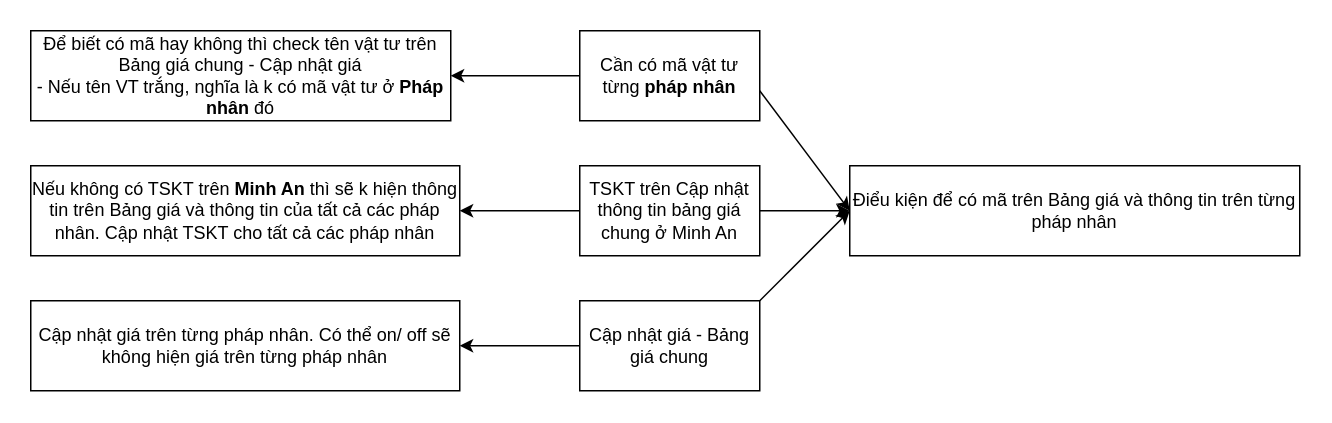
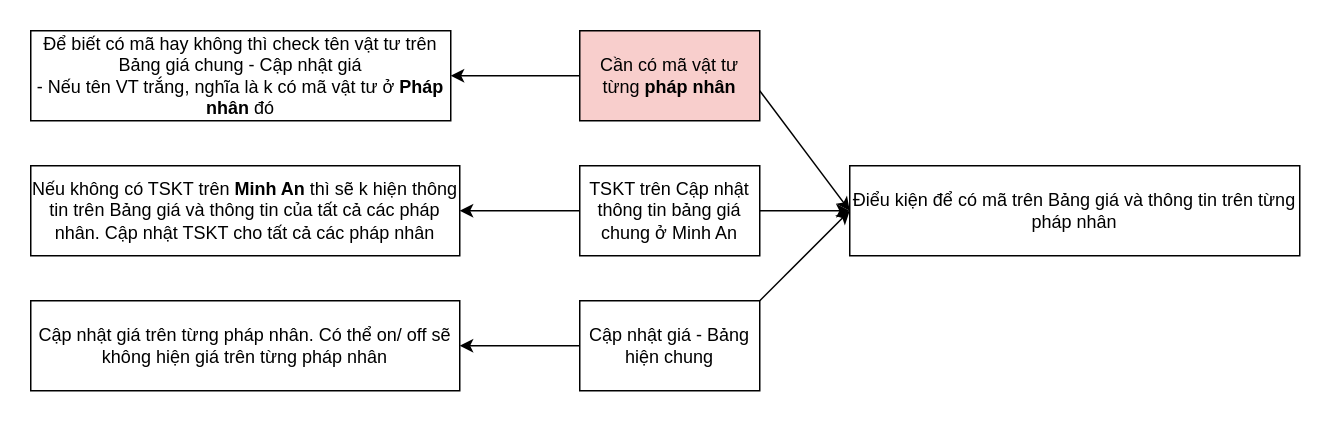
  <mxCell id="0" />
  <mxCell id="1" parent="0" />
  <mxCell id="2" value="&lt;div&gt;Điểu kiện để có mã trên Bảng giá và thông tin trên từng pháp nhân&lt;/div&gt;" style="rounded=0;whiteSpace=wrap;html=1;" vertex="1" parent="1"><mxGeometry x="566" y="110" width="300" height="60" as="geometry" /></mxCell>
  <mxCell id="3" value="" style="edgeStyle=orthogonalEdgeStyle;rounded=0;orthogonalLoop=1;jettySize=auto;html=1;" edge="1" parent="1" source="5"><mxGeometry relative="1" as="geometry"><mxPoint x="566" y="140" as="targetPoint" /></mxGeometry></mxCell>
  <mxCell id="4" value="" style="edgeStyle=orthogonalEdgeStyle;rounded=0;orthogonalLoop=1;jettySize=auto;html=1;" edge="1" parent="1" source="5" target="13"><mxGeometry relative="1" as="geometry" /></mxCell>
  <mxCell id="5" value="&lt;div&gt;TSKT trên Cập nhật thông tin bảng giá chung ở Minh An&lt;/div&gt;" style="rounded=0;whiteSpace=wrap;html=1;" vertex="1" parent="1"><mxGeometry x="386" y="110" width="120" height="60" as="geometry" /></mxCell>
  <mxCell id="6" value="" style="edgeStyle=orthogonalEdgeStyle;rounded=0;orthogonalLoop=1;jettySize=auto;html=1;" edge="1" parent="1" source="7" target="14"><mxGeometry relative="1" as="geometry" /></mxCell>
- <mxCell id="7" value="&lt;div&gt;Cập nhật giá - Bảng giá chung&lt;/div&gt;" style="rounded=0;whiteSpace=wrap;html=1;" vertex="1" parent="1"><mxGeometry x="386" y="200" width="120" height="60" as="geometry" /></mxCell>
+ <mxCell id="7" value="&lt;div&gt;Cập nhật giá - Bảng hiện chung&lt;/div&gt;" style="rounded=0;whiteSpace=wrap;html=1;" vertex="1" parent="1"><mxGeometry x="386" y="200" width="120" height="60" as="geometry" /></mxCell>
  <mxCell id="8" value="" style="edgeStyle=orthogonalEdgeStyle;rounded=0;orthogonalLoop=1;jettySize=auto;html=1;" edge="1" parent="1" source="9" target="12"><mxGeometry relative="1" as="geometry" /></mxCell>
- <mxCell id="9" value="&lt;div&gt;Cần có mã vật tư từng &lt;b&gt;pháp nhân&lt;/b&gt;&lt;/div&gt;" style="rounded=0;whiteSpace=wrap;html=1;" vertex="1" parent="1"><mxGeometry x="386" y="20" width="120" height="60" as="geometry" /></mxCell>
+ <mxCell id="9" value="&lt;div&gt;Cần có mã vật tư từng &lt;b&gt;pháp nhân&lt;/b&gt;&lt;/div&gt;" style="rounded=0;whiteSpace=wrap;html=1;fillColor=#f8cecc;" vertex="1" parent="1"><mxGeometry x="386" y="20" width="120" height="60" as="geometry" /></mxCell>
  <mxCell id="10" value="" style="endArrow=classic;html=1;rounded=0;entryX=0;entryY=0.5;entryDx=0;entryDy=0;" edge="1" parent="1"><mxGeometry width="50" height="50" relative="1" as="geometry"><mxPoint x="506" y="200" as="sourcePoint" /><mxPoint x="566" y="140" as="targetPoint" /></mxGeometry></mxCell>
  <mxCell id="11" value="" style="endArrow=classic;html=1;rounded=0;entryX=0;entryY=0.5;entryDx=0;entryDy=0;" edge="1" parent="1"><mxGeometry width="50" height="50" relative="1" as="geometry"><mxPoint x="506" y="60" as="sourcePoint" /><mxPoint x="566" y="140" as="targetPoint" /></mxGeometry></mxCell>
  <mxCell id="12" value="&lt;div&gt;Để biết có mã hay không thì check tên vật tư trên Bảng giá chung - Cập nhật giá&lt;br&gt;- Nếu tên VT trắng, nghĩa là k có mã vật tư ở &lt;b&gt;Pháp nhân &lt;/b&gt;đó&lt;/div&gt;" style="rounded=0;whiteSpace=wrap;html=1;" vertex="1" parent="1"><mxGeometry y="20" width="280" height="60" as="geometry" x="20" /></mxCell>
  <mxCell id="13" value="&lt;div&gt;Nếu không có TSKT trên &lt;b&gt;Minh An&lt;/b&gt; thì sẽ k hiện thông tin trên Bảng giá và thông tin của tất cả các pháp nhân. Cập nhật TSKT cho tất cả các pháp nhân&lt;/div&gt;" style="rounded=0;whiteSpace=wrap;html=1;" vertex="1" parent="1"><mxGeometry y="110" width="286" height="60" as="geometry" x="20" /></mxCell>
  <mxCell id="14" value="&lt;div&gt;Cập nhật giá trên từng pháp nhân. Có thể on/ off sẽ không hiện giá trên từng pháp nhân&lt;/div&gt;" style="rounded=0;whiteSpace=wrap;html=1;" vertex="1" parent="1"><mxGeometry y="200" width="286" height="60" as="geometry" x="20" /></mxCell>
